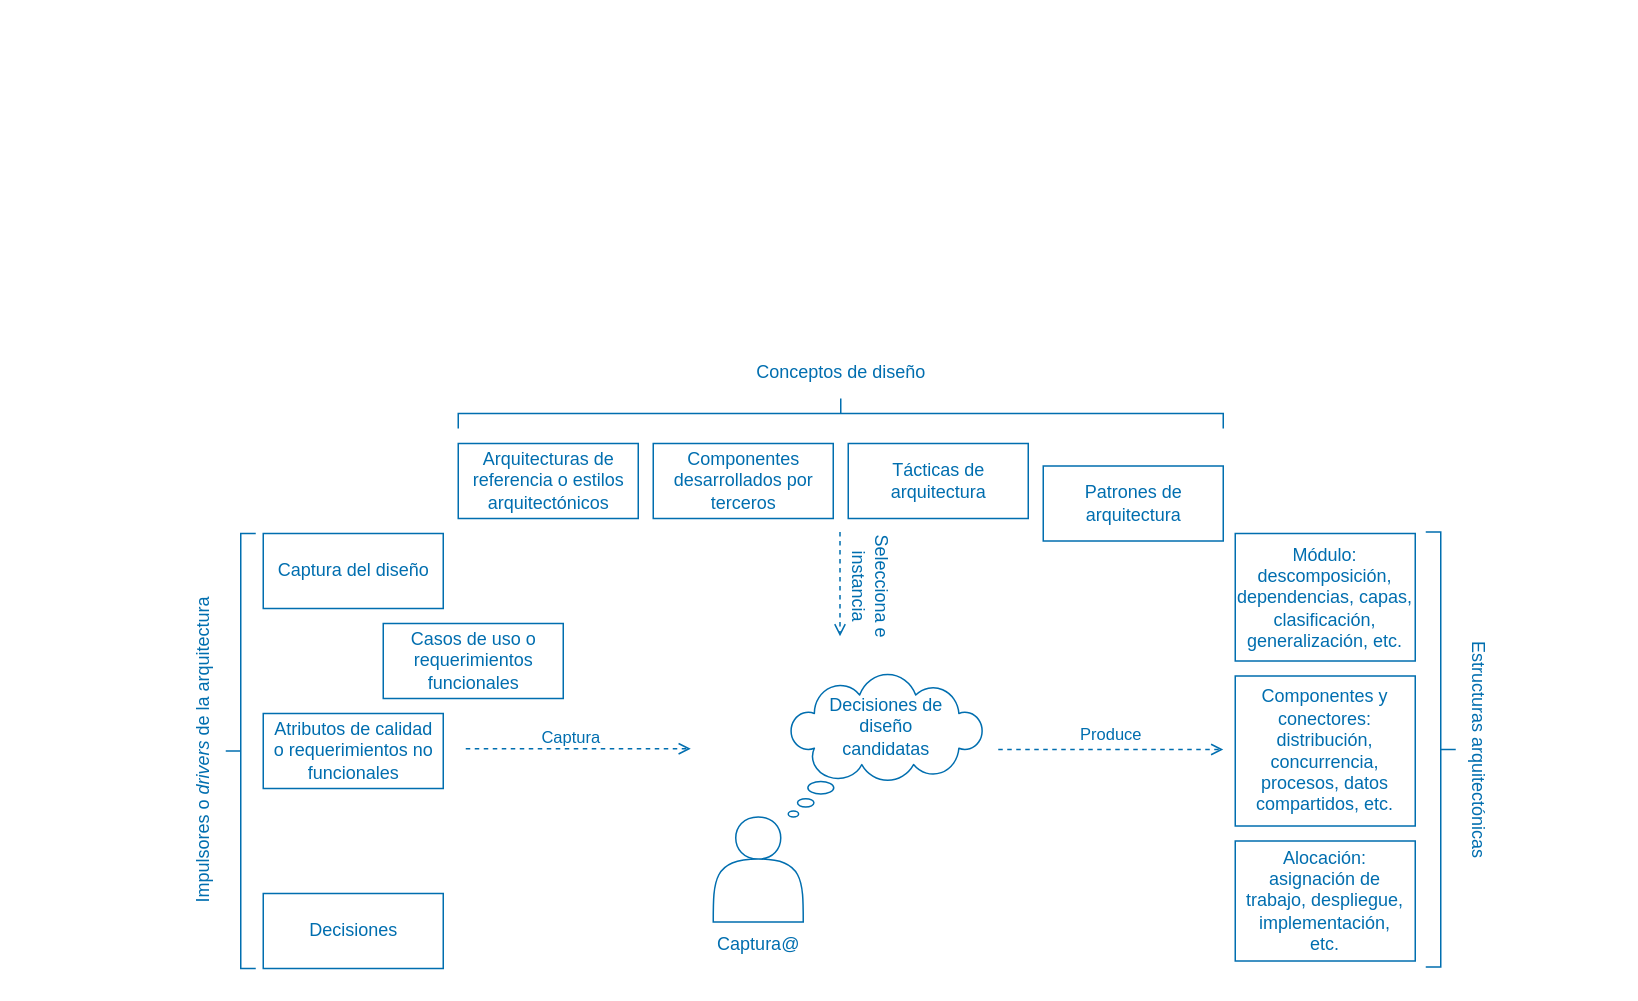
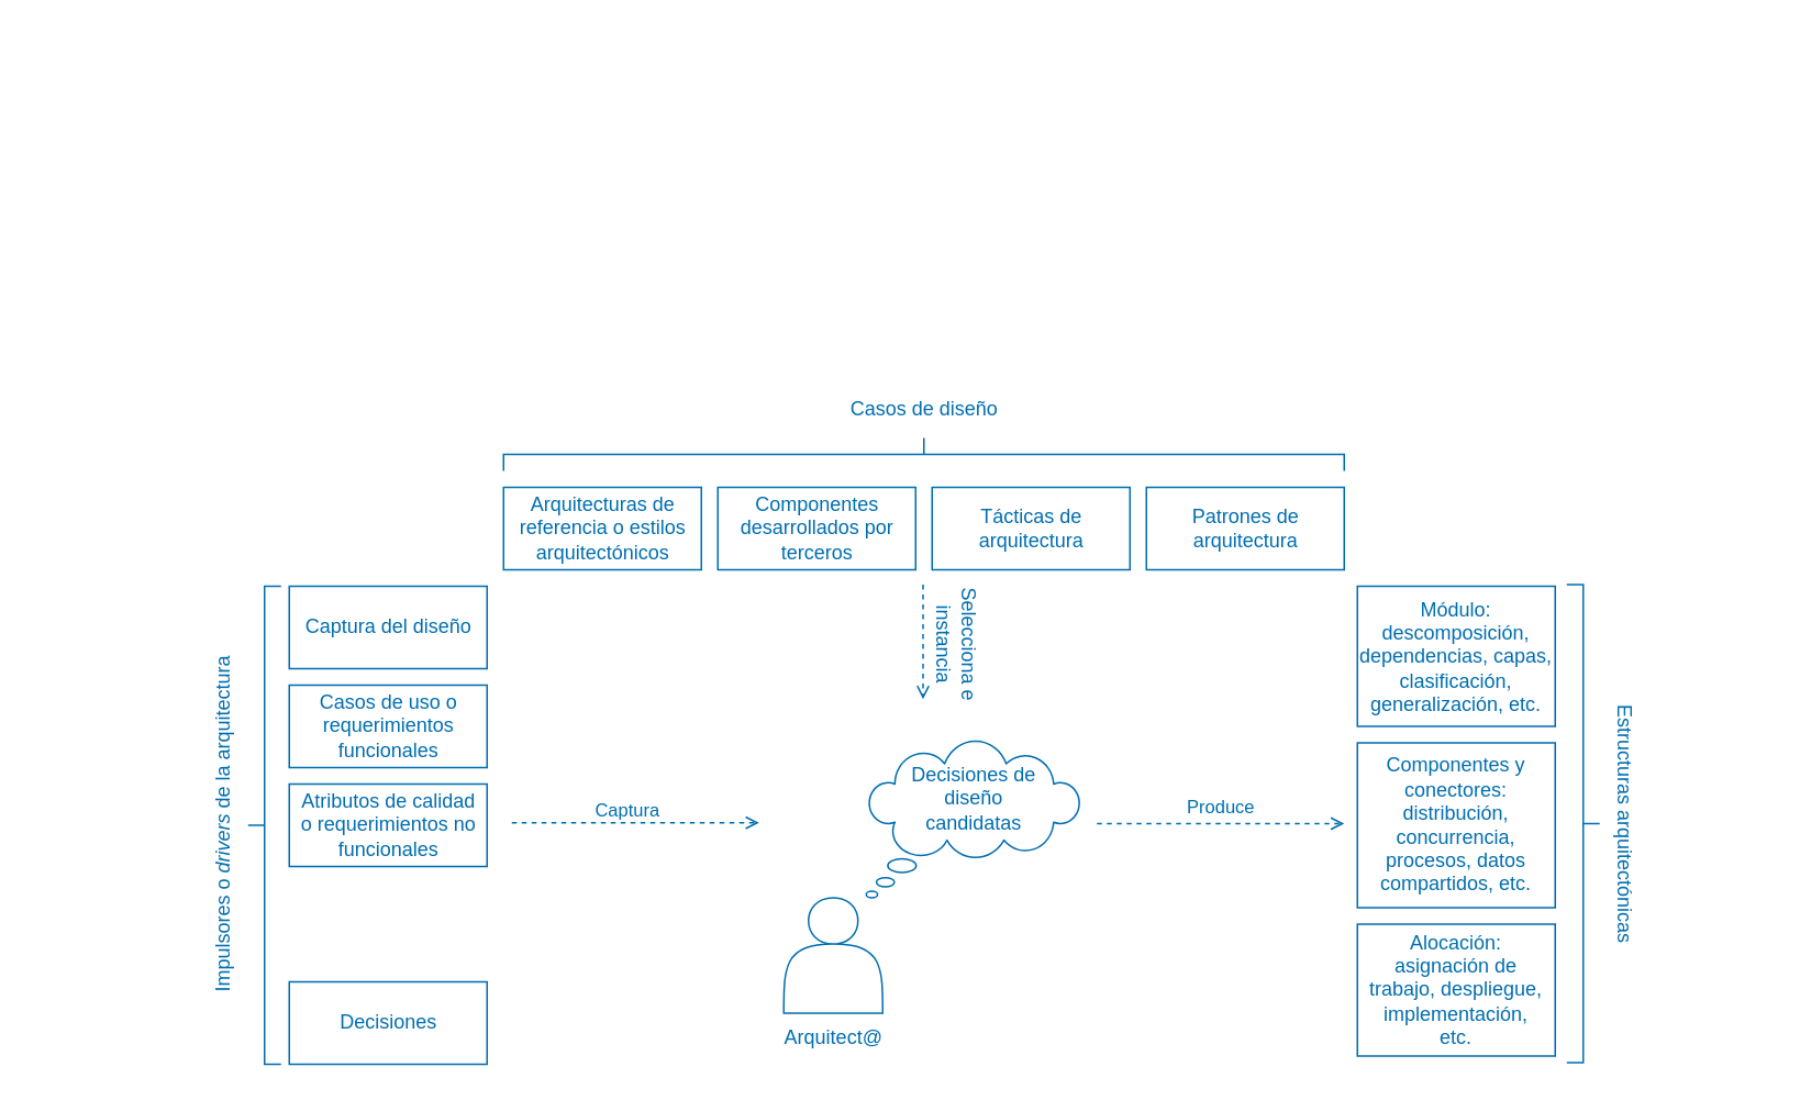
  <mxCell id="0" />
  <mxCell id="1" parent="0" />
  <mxCell id="2" value="Captura del diseño" style="html=1;fillColor=none;strokeColor=#006EAF;fontColor=#006EAF;" vertex="1" parent="1"><mxGeometry x="175" y="355" width="120" height="50" as="geometry" /></mxCell>
- <mxCell id="3" value="Casos de uso o&lt;br&gt;requerimientos&lt;br&gt;funcionales" style="html=1;fillColor=none;strokeColor=#006EAF;fontColor=#006EAF;" vertex="1" parent="1"><mxGeometry x="255" y="415" width="120" height="50" as="geometry" /></mxCell>
+ <mxCell id="3" value="Casos de uso o&lt;br&gt;requerimientos&lt;br&gt;funcionales" style="html=1;fillColor=none;strokeColor=#006EAF;fontColor=#006EAF;" vertex="1" parent="1"><mxGeometry x="175" y="415" width="120" height="50" as="geometry" /></mxCell>
  <mxCell id="4" value="Atributos de calidad&lt;br&gt;o requerimientos no&lt;br&gt;funcionales" style="html=1;fillColor=none;strokeColor=#006EAF;fontColor=#006EAF;" vertex="1" parent="1"><mxGeometry x="175" y="475" width="120" height="50" as="geometry" /></mxCell>
  <mxCell id="5" value="Decisiones" style="html=1;fillColor=none;strokeColor=#006EAF;fontColor=#006EAF;" vertex="1" parent="1"><mxGeometry x="175" y="595" width="120" height="50" as="geometry" /></mxCell>
  <mxCell id="6" value="Impulsores o &lt;i&gt;drivers&amp;nbsp;&lt;/i&gt;de la arquitectura" style="text;html=1;align=center;verticalAlign=middle;resizable=1;points=[];autosize=1;strokeColor=none;fillColor=none;fontColor=#006EAF;movable=1;rotatable=1;deletable=1;editable=1;connectable=1;rotation=-90;" vertex="1" parent="1"><mxGeometry x="20" y="485" width="230" height="30" as="geometry" /></mxCell>
  <mxCell id="7" value="Arquitecturas de&lt;br&gt;referencia o estilos&lt;br&gt;arquitectónicos" style="html=1;fillColor=none;strokeColor=#006EAF;fontColor=#006EAF;" vertex="1" parent="1"><mxGeometry x="305" y="295" width="120" height="50" as="geometry" /></mxCell>
  <mxCell id="8" value="Componentes&lt;br&gt;desarrollados por&lt;br&gt;terceros" style="html=1;fillColor=none;strokeColor=#006EAF;fontColor=#006EAF;" vertex="1" parent="1"><mxGeometry x="435" y="295" width="120" height="50" as="geometry" /></mxCell>
  <mxCell id="9" value="Tácticas de&lt;br&gt;arquitectura" style="html=1;fillColor=none;strokeColor=#006EAF;fontColor=#006EAF;" vertex="1" parent="1"><mxGeometry x="565" y="295" width="120" height="50" as="geometry" /></mxCell>
- <mxCell id="10" value="Patrones de&lt;br&gt;arquitectura" style="html=1;fillColor=none;strokeColor=#006EAF;fontColor=#006EAF;" vertex="1" parent="1"><mxGeometry x="695" y="310" width="120" height="50" as="geometry" /></mxCell>
+ <mxCell id="10" value="Patrones de&lt;br&gt;arquitectura" style="html=1;fillColor=none;strokeColor=#006EAF;fontColor=#006EAF;" vertex="1" parent="1"><mxGeometry x="695" y="295" width="120" height="50" as="geometry" /></mxCell>
  <mxCell id="11" value="" style="strokeWidth=1;html=1;shape=mxgraph.flowchart.annotation_2;align=left;labelPosition=right;pointerEvents=1;fontColor=#ffffff;fillColor=#1ba1e2;rotation=90;strokeColor=#006EAF;" vertex="1" parent="1"><mxGeometry x="550" y="20" width="20" height="510" as="geometry" /></mxCell>
- <mxCell id="12" value="Conceptos de diseño" style="text;html=1;align=center;verticalAlign=middle;resizable=1;points=[];autosize=1;strokeColor=none;fillColor=none;fontColor=#006EAF;movable=1;rotatable=1;deletable=1;editable=1;connectable=1;" vertex="1" parent="1"><mxGeometry x="490" y="235" width="140" height="25" as="geometry" /></mxCell>
+ <mxCell id="12" value="Casos de diseño" style="text;html=1;align=center;verticalAlign=middle;resizable=1;points=[];autosize=1;strokeColor=none;fillColor=none;fontColor=#006EAF;movable=1;rotatable=1;deletable=1;editable=1;connectable=1;" vertex="1" parent="1"><mxGeometry x="490" y="235" width="140" height="25" as="geometry" /></mxCell>
  <mxCell id="13" value="" style="strokeWidth=1;html=1;shape=mxgraph.flowchart.annotation_2;align=left;labelPosition=right;pointerEvents=1;fontColor=#ffffff;fillColor=#1ba1e2;rotation=0;strokeColor=#006EAF;" vertex="1" parent="1"><mxGeometry x="150" y="355" width="20" height="290" as="geometry" /></mxCell>
  <mxCell id="14" value="Módulo: descomposición, dependencias, capas, clasificación, generalización, etc." style="html=1;fillColor=none;strokeColor=#006EAF;fontColor=#006EAF;horizontal=1;whiteSpace=wrap;" vertex="1" parent="1"><mxGeometry x="823" y="355" width="120" height="85" as="geometry" /></mxCell>
  <mxCell id="15" value="Componentes y conectores: distribución, concurrencia, procesos, datos compartidos, etc.&lt;br&gt;" style="html=1;fillColor=none;strokeColor=#006EAF;fontColor=#006EAF;horizontal=1;whiteSpace=wrap;" vertex="1" parent="1"><mxGeometry x="823" y="450" width="120" height="100" as="geometry" /></mxCell>
  <mxCell id="16" value="Alocación: asignación de trabajo, despliegue, implementación, etc." style="html=1;fillColor=none;strokeColor=#006EAF;fontColor=#006EAF;horizontal=1;whiteSpace=wrap;spacingLeft=4;spacingRight=4;" vertex="1" parent="1"><mxGeometry x="823" y="560" width="120" height="80" as="geometry" /></mxCell>
  <mxCell id="17" value="" style="strokeWidth=1;html=1;shape=mxgraph.flowchart.annotation_2;align=left;labelPosition=right;pointerEvents=1;fontColor=#ffffff;fillColor=#1ba1e2;rotation=-180;strokeColor=#006EAF;" vertex="1" parent="1"><mxGeometry x="950" y="354" width="20" height="290" as="geometry" /></mxCell>
  <mxCell id="18" value="Estructuras arquitectónicas" style="text;html=1;align=center;verticalAlign=middle;resizable=1;points=[];autosize=1;strokeColor=none;fillColor=none;fontColor=#006EAF;movable=1;rotatable=1;deletable=1;editable=1;connectable=1;rotation=90;" vertex="1" parent="1"><mxGeometry x="900" y="484" width="170" height="30" as="geometry" /></mxCell>
  <mxCell id="19" value="Captura" style="endArrow=open;html=1;fontColor=#006EAF;endFill=0;dashed=1;fillColor=#1ba1e2;strokeColor=#006EAF;labelBackgroundColor=none;" edge="1" parent="1"><mxGeometry x="-0.067" y="9" width="50" height="50" relative="1" as="geometry"><mxPoint x="310" y="498.5" as="sourcePoint" /><mxPoint x="460" y="498.5" as="targetPoint" /><mxPoint y="1" as="offset" /></mxGeometry></mxCell>
  <mxCell id="20" value="Produce" style="endArrow=open;html=1;fontColor=#006EAF;endFill=0;dashed=1;fillColor=#1ba1e2;strokeColor=#006EAF;labelBackgroundColor=none;" edge="1" parent="1"><mxGeometry y="10" width="50" height="50" relative="1" as="geometry"><mxPoint x="665" y="499" as="sourcePoint" /><mxPoint x="815" y="499" as="targetPoint" /><mxPoint as="offset" /></mxGeometry></mxCell>
  <mxCell id="21" value="" style="endArrow=open;html=1;fontColor=#006EAF;endFill=0;dashed=1;fillColor=#1ba1e2;strokeColor=#006EAF;labelBackgroundColor=none;" edge="1" parent="1"><mxGeometry x="0.036" y="61" width="50" height="50" relative="1" as="geometry"><mxPoint x="559.5" y="354" as="sourcePoint" /><mxPoint x="559.5" y="423.5" as="targetPoint" /><mxPoint as="offset" /></mxGeometry></mxCell>
  <mxCell id="22" value="Selecciona e&lt;br&gt;instancia" style="text;html=1;align=center;verticalAlign=middle;resizable=0;points=[];autosize=1;strokeColor=none;fillColor=none;fontColor=#006EAF;rotation=90;" vertex="1" parent="1"><mxGeometry x="535" y="370" width="90" height="40" as="geometry" /></mxCell>
  <mxCell id="23" value="" style="group" vertex="1" connectable="0" parent="1"><mxGeometry x="465" y="449" width="190" height="195" as="geometry" /></mxCell>
  <mxCell id="24" value="" style="group" vertex="1" connectable="0" parent="23"><mxGeometry x="60" width="130" height="95" as="geometry" /></mxCell>
  <mxCell id="25" value="" style="whiteSpace=wrap;html=1;shape=mxgraph.basic.cloud_callout;strokeWidth=1;fontColor=#ffffff;fillColor=none;strokeColor=#006EAF;" vertex="1" parent="24"><mxGeometry width="130" height="95" as="geometry" /></mxCell>
  <mxCell id="26" value="&lt;span style=&quot;&quot;&gt;Decisiones de&lt;/span&gt;&lt;br style=&quot;&quot;&gt;&lt;span style=&quot;&quot;&gt;diseño&lt;/span&gt;&lt;br style=&quot;&quot;&gt;&lt;span style=&quot;&quot;&gt;candidatas&lt;/span&gt;" style="text;html=1;align=center;verticalAlign=middle;resizable=0;points=[];autosize=1;strokeColor=none;fillColor=none;fontColor=#006EAF;" vertex="1" parent="24"><mxGeometry x="15" y="5" width="100" height="60" as="geometry" /></mxCell>
  <mxCell id="27" value="" style="group" vertex="1" connectable="0" parent="23"><mxGeometry y="95" width="80" height="100" as="geometry" /></mxCell>
  <mxCell id="28" value="" style="shape=actor;whiteSpace=wrap;html=1;strokeWidth=1;fontColor=#ffffff;fillColor=none;strokeColor=#006EAF;" vertex="1" parent="27"><mxGeometry x="10" width="60" height="70" as="geometry" /></mxCell>
- <mxCell id="29" value="Captura@" style="text;html=1;align=center;verticalAlign=middle;resizable=0;points=[];autosize=1;strokeColor=none;fillColor=none;fontColor=#006EAF;" vertex="1" parent="27"><mxGeometry y="70" width="80" height="30" as="geometry" /></mxCell>
+ <mxCell id="29" value="Arquitect@" style="text;html=1;align=center;verticalAlign=middle;resizable=0;points=[];autosize=1;strokeColor=none;fillColor=none;fontColor=#006EAF;" vertex="1" parent="27"><mxGeometry y="70" width="80" height="30" as="geometry" /></mxCell>
